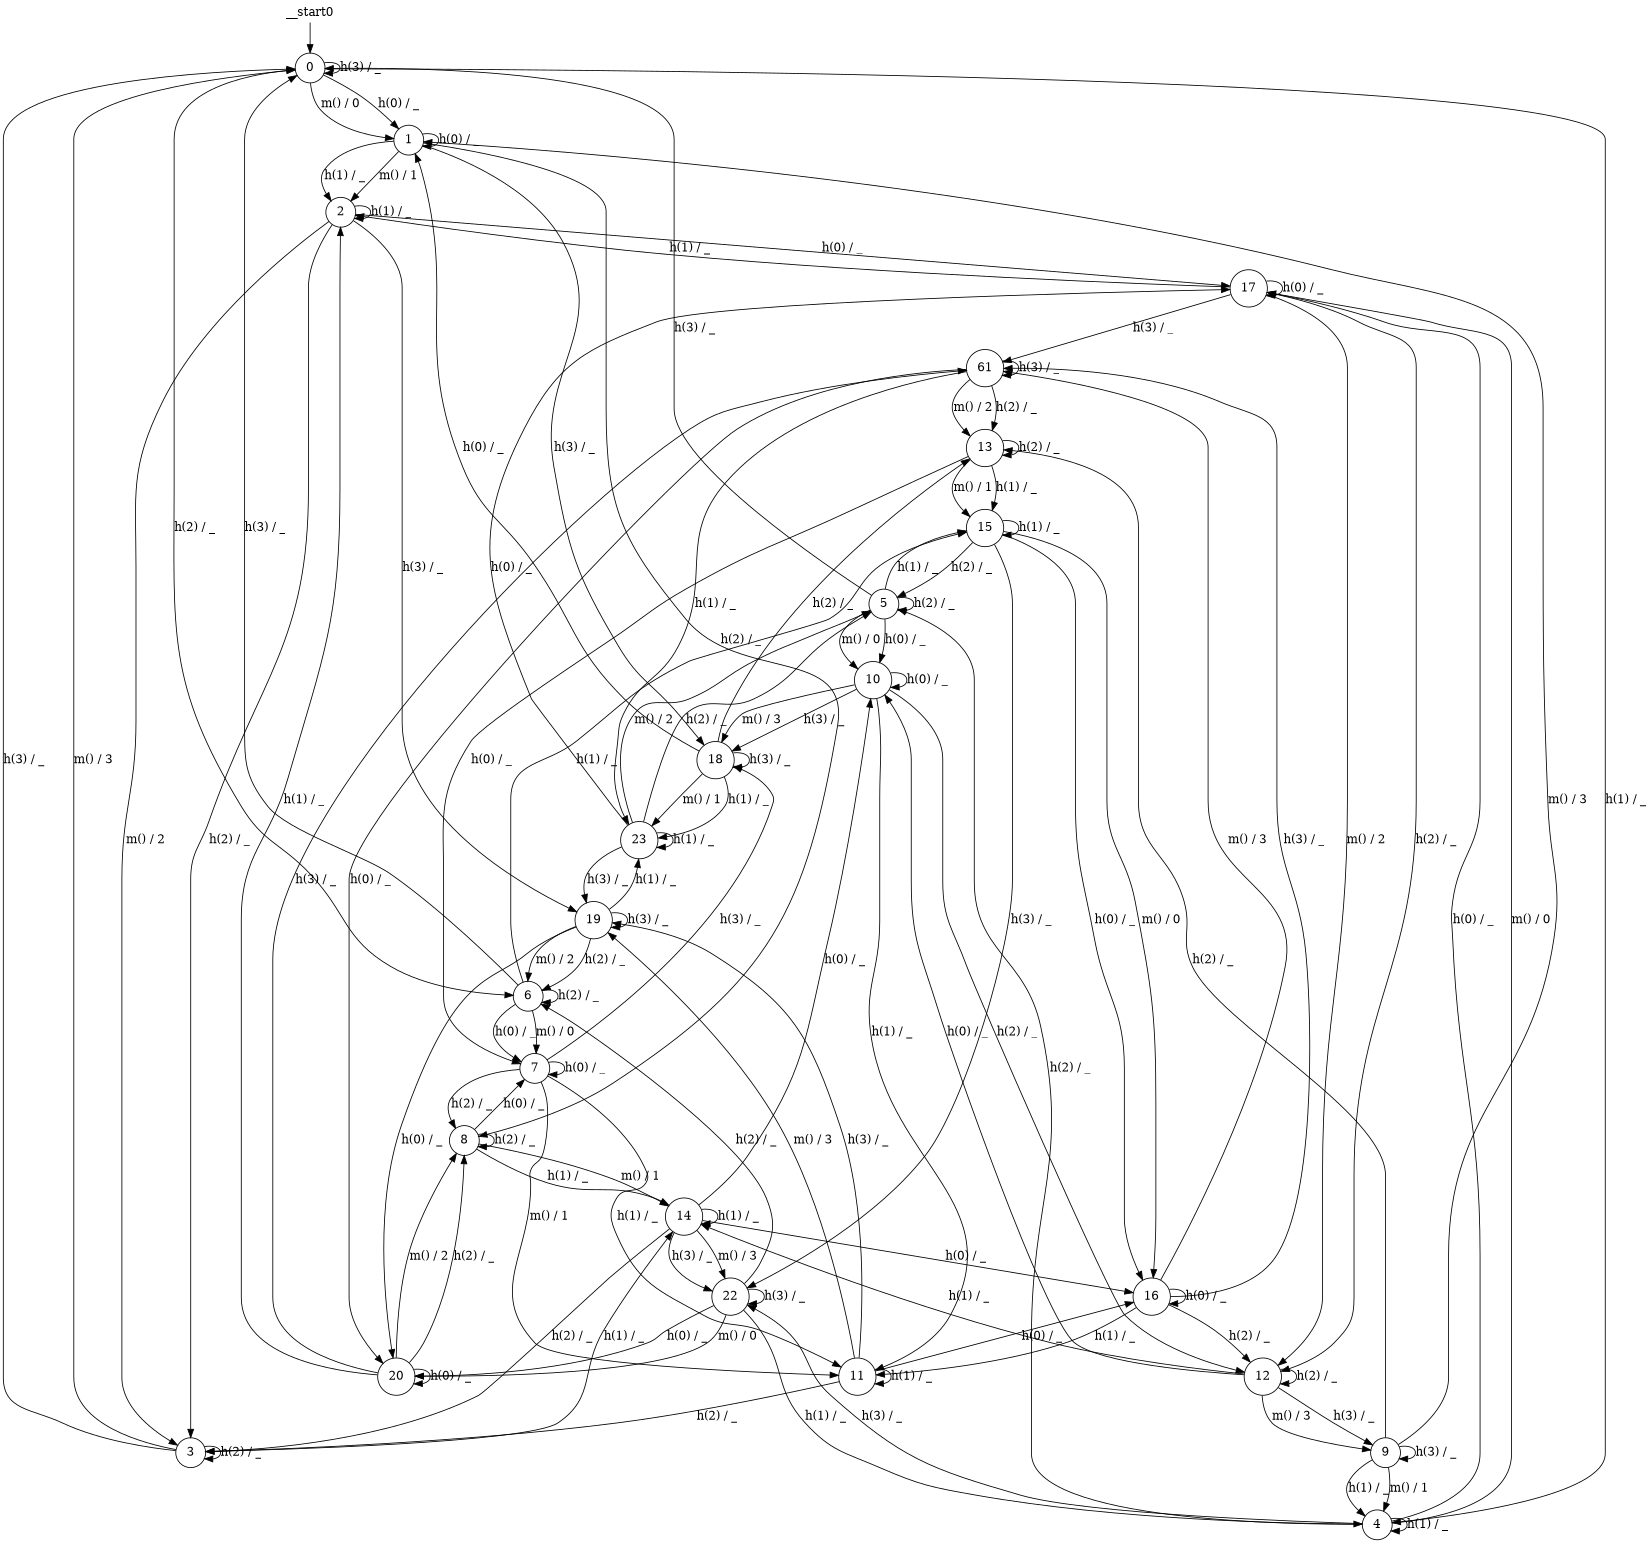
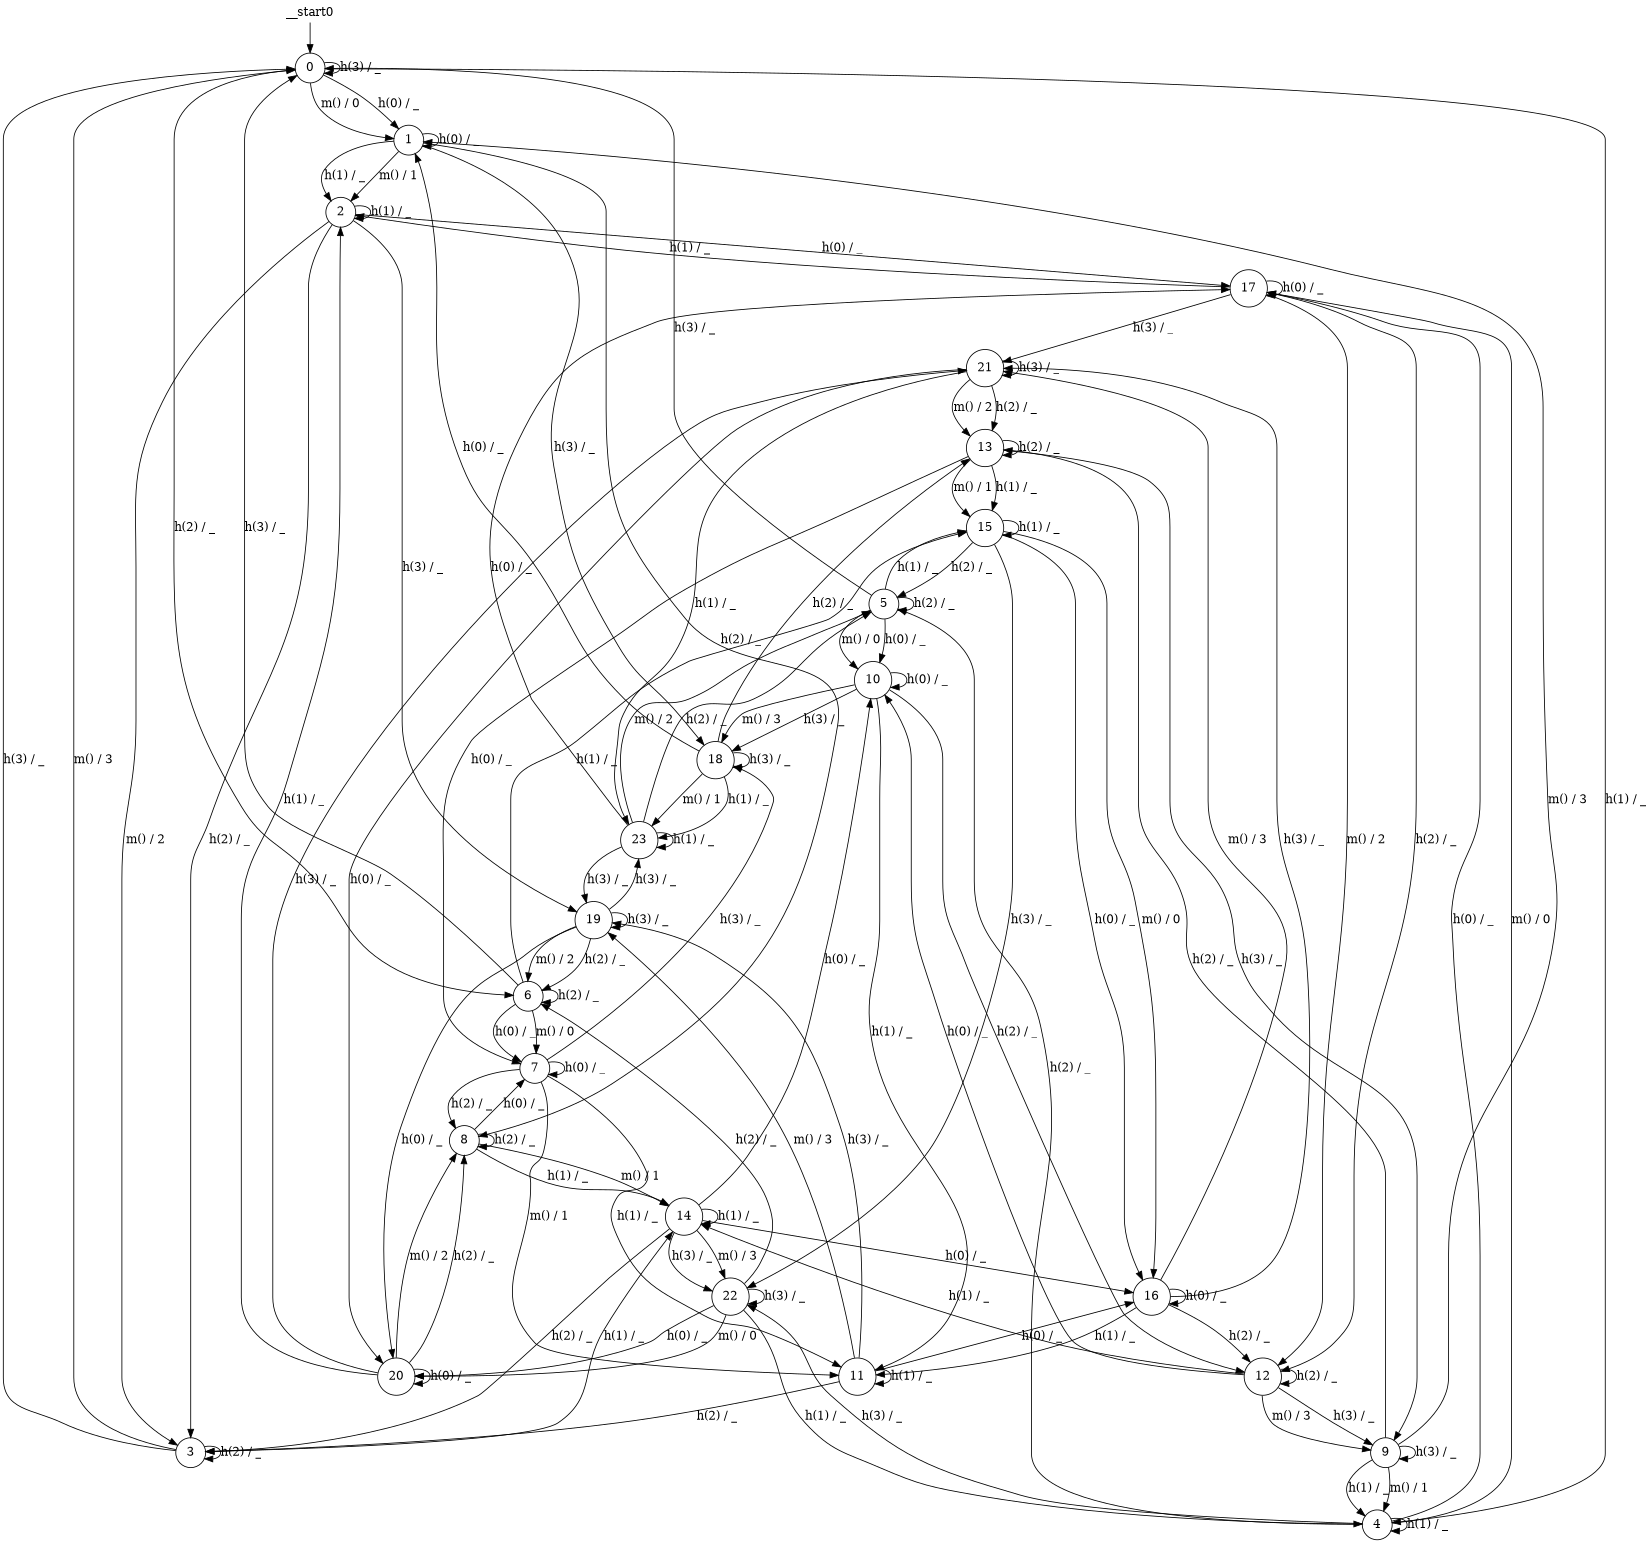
  digraph {
    node [shape=circle]
    n1 [label=0]
    n2 [label=1]
    n3 [label=4]
    n4 [label=6]
    n5 [label=2]
    n6 [label=8]
    n7 [label=18]
    n8 [label=17]
    n9 [label=5]
    n10 [label=22]
    n11 [label=15]
    n12 [label=7]
    n13 [label=3]
    n14 [label=19]
    n15 [label=14]
    n16 [label=13]
    n17 [label=23]
    n18 [label=12]
-   n19 [label=61]
+   n19 [label=21]
    n20 [label=20]
    n21 [label=10]
    n22 [label=11]
    n23 [label=16]
    n24 [label=9]
    __start0 [height=0 shape=none width=0]
    n1 -> n1 [label="h(3) / _"]
    n1 -> n2 [label="h(0) / _"]
    n1 -> n2 [label="m() / 0"]
    n1 -> n3 [label="h(1) / _"]
    n1 -> n4 [label="h(2) / _"]
    n2 -> n2 [label="h(0) / _"]
    n2 -> n5 [label="h(1) / _"]
    n2 -> n5 [label="m() / 1"]
    n2 -> n6 [label="h(2) / _"]
    n2 -> n7 [label="h(3) / _"]
    n3 -> n3 [label="h(1) / _"]
    n3 -> n8 [label="h(0) / _"]
    n3 -> n8 [label="m() / 0"]
    n3 -> n9 [label="h(2) / _"]
    n3 -> n10 [label="h(3) / _"]
    n4 -> n1 [label="h(3) / _"]
    n4 -> n4 [label="h(2) / _"]
    n4 -> n11 [label="h(1) / _"]
    n4 -> n12 [label="h(0) / _"]
    n4 -> n12 [label="m() / 0"]
    n5 -> n5 [label="h(1) / _"]
    n5 -> n8 [label="h(0) / _"]
    n5 -> n13 [label="h(2) / _"]
    n5 -> n13 [label="m() / 2"]
    n5 -> n14 [label="h(3) / _"]
    n6 -> n6 [label="h(2) / _"]
    n6 -> n12 [label="h(0) / _"]
    n6 -> n15 [label="h(1) / _"]
    n6 -> n15 [label="m() / 1"]
    n7 -> n2 [label="h(0) / _"]
    n7 -> n7 [label="h(3) / _"]
    n7 -> n16 [label="h(2) / _"]
    n7 -> n17 [label="h(1) / _"]
    n7 -> n17 [label="m() / 1"]
    n8 -> n5 [label="h(1) / _"]
    n8 -> n8 [label="h(0) / _"]
    n8 -> n18 [label="h(2) / _"]
    n8 -> n18 [label="m() / 2"]
    n8 -> n19 [label="h(3) / _"]
    n9 -> n1 [label="h(3) / _"]
    n9 -> n9 [label="h(2) / _"]
    n9 -> n11 [label="h(1) / _"]
    n9 -> n21 [label="h(0) / _"]
    n9 -> n21 [label="m() / 0"]
    n10 -> n3 [label="h(1) / _"]
    n10 -> n4 [label="h(2) / _"]
    n10 -> n10 [label="h(3) / _"]
    n10 -> n20 [label="h(0) / _"]
    n10 -> n20 [label="m() / 0"]
    n11 -> n9 [label="h(2) / _"]
    n11 -> n10 [label="h(3) / _"]
    n11 -> n11 [label="h(1) / _"]
    n11 -> n23 [label="h(0) / _"]
    n11 -> n23 [label="m() / 0"]
    n12 -> n6 [label="h(2) / _"]
    n12 -> n7 [label="h(3) / _"]
    n12 -> n12 [label="h(0) / _"]
    n12 -> n22 [label="h(1) / _"]
    n12 -> n22 [label="m() / 1"]
    n13 -> n1 [label="h(3) / _"]
    n13 -> n1 [label="m() / 3"]
    n13 -> n13 [label="h(2) / _"]
    n13 -> n15 [label="h(1) / _"]
    n14 -> n4 [label="h(2) / _"]
    n14 -> n4 [label="m() / 2"]
    n14 -> n14 [label="h(3) / _"]
-   n14 -> n17 [label="h(1) / _"]
+   n14 -> n17 [label="h(3) / _"]
    n14 -> n20 [label="h(0) / _"]
    n15 -> n10 [label="h(3) / _"]
    n15 -> n10 [label="m() / 3"]
    n15 -> n13 [label="h(2) / _"]
    n15 -> n15 [label="h(1) / _"]
    n15 -> n21 [label="h(0) / _"]
    n15 -> n23 [label="h(0) / _"]
    n16 -> n11 [label="h(1) / _"]
    n16 -> n11 [label="m() / 1"]
    n16 -> n12 [label="h(0) / _"]
    n16 -> n16 [label="h(2) / _"]
+   n16 -> n24 [label="h(3) / _"]
    n17 -> n8 [label="h(0) / _"]
    n17 -> n9 [label="h(2) / _"]
    n17 -> n9 [label="m() / 2"]
    n17 -> n14 [label="h(3) / _"]
    n17 -> n17 [label="h(1) / _"]
    n18 -> n15 [label="h(1) / _"]
    n18 -> n18 [label="h(2) / _"]
    n18 -> n21 [label="h(0) / _"]
    n18 -> n24 [label="h(3) / _"]
    n18 -> n24 [label="m() / 3"]
    n19 -> n16 [label="h(2) / _"]
    n19 -> n16 [label="m() / 2"]
    n19 -> n17 [label="h(1) / _"]
    n19 -> n19 [label="h(3) / _"]
    n19 -> n20 [label="h(0) / _"]
    n20 -> n5 [label="h(1) / _"]
    n20 -> n6 [label="h(2) / _"]
    n20 -> n6 [label="m() / 2"]
    n20 -> n19 [label="h(3) / _"]
    n20 -> n20 [label="h(0) / _"]
    n21 -> n7 [label="h(3) / _"]
    n21 -> n7 [label="m() / 3"]
    n21 -> n18 [label="h(2) / _"]
    n21 -> n21 [label="h(0) / _"]
    n21 -> n22 [label="h(1) / _"]
    n22 -> n13 [label="h(2) / _"]
    n22 -> n14 [label="h(3) / _"]
    n22 -> n14 [label="m() / 3"]
    n22 -> n22 [label="h(1) / _"]
    n22 -> n23 [label="h(0) / _"]
    n23 -> n18 [label="h(2) / _"]
    n23 -> n19 [label="h(3) / _"]
    n23 -> n19 [label="m() / 3"]
    n23 -> n22 [label="h(1) / _"]
    n23 -> n23 [label="h(0) / _"]
    n24 -> n2 [label="m() / 3"]
    n24 -> n3 [label="h(1) / _"]
    n24 -> n3 [label="m() / 1"]
    n24 -> n16 [label="h(2) / _"]
    n24 -> n24 [label="h(3) / _"]
    __start0 -> n1
  }
